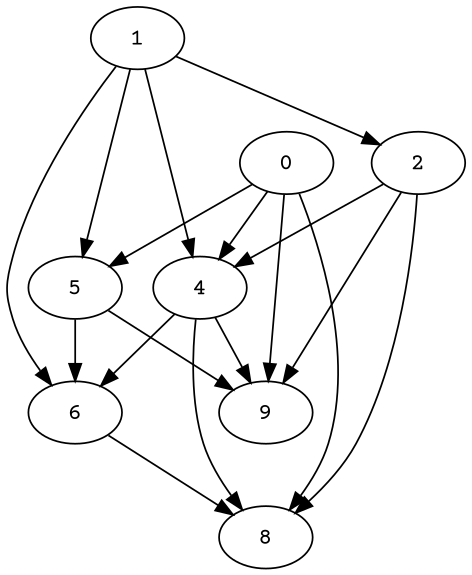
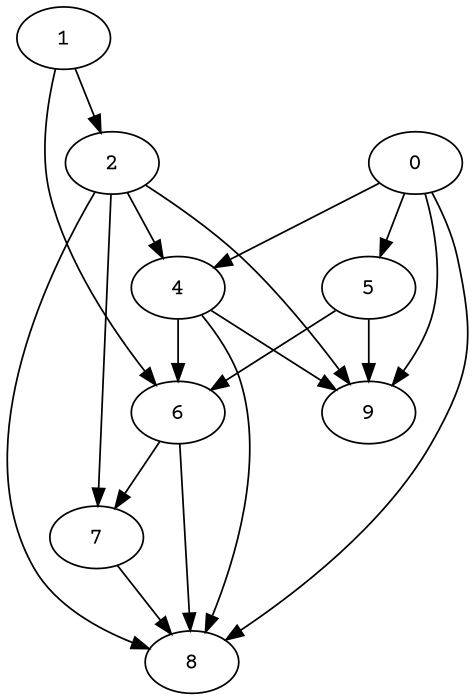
  digraph {
    fontname="Courier Prime"
    node [Weight=13 fontname="Courier Prime"]
    edge [Weight=10 fontname="Courier Prime"]
    2
    1 [Weight=21]
    5 [Weight=16]
    4 [Weight=8]
    6
+   7 [Weight=5]
    9 [Weight=24]
    8 [Weight=16]
    0 [Weight=21]
    2 -> 4
+   2 -> 7 [Weight=8]
    2 -> 9 [Weight=8]
    2 -> 8
    1 -> 2 [Weight=6]
-   1 -> 5 [Weight=7]
-   1 -> 4 [Weight=6]
    1 -> 6 [Weight=8]
    5 -> 6
    5 -> 9
    4 -> 6 [Weight=3]
    4 -> 9 [Weight=7]
    4 -> 8
+   6 -> 7 [Weight=4]
    6 -> 8 [Weight=3]
+   7 -> 8 [Weight=2]
    0 -> 5 [Weight=2]
    0 -> 4 [Weight=3]
    0 -> 9
    0 -> 8 [Weight=5]
  }
